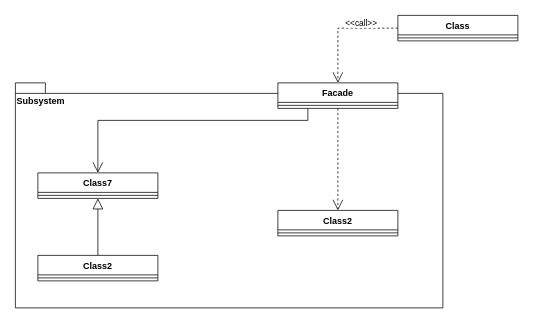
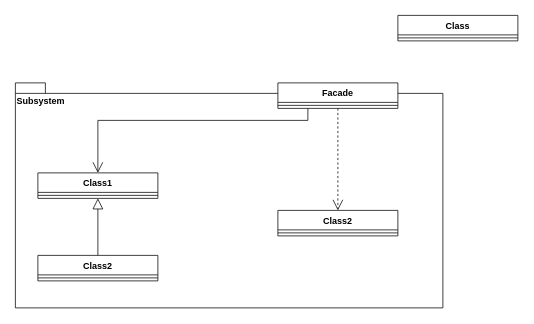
  <mxCell id="0" />
  <mxCell id="1" parent="0" />
  <mxCell id="2" value="Subsystem" style="shape=folder;fontStyle=1;spacingTop=10;tabWidth=40;tabHeight=14;tabPosition=left;html=1;align=left;verticalAlign=top;" parent="1" vertex="1"><mxGeometry x="20" y="110" width="570" height="300" as="geometry" /></mxCell>
- <mxCell id="3" value="Class7" style="swimlane;fontStyle=1;align=center;verticalAlign=top;childLayout=stackLayout;horizontal=1;startSize=26;horizontalStack=0;resizeParent=1;resizeParentMax=0;resizeLast=0;collapsible=1;marginBottom=0;" parent="1" vertex="1"><mxGeometry x="50" y="230" width="160" height="34" as="geometry" /></mxCell>
+ <mxCell id="3" value="Class1" style="swimlane;fontStyle=1;align=center;verticalAlign=top;childLayout=stackLayout;horizontal=1;startSize=26;horizontalStack=0;resizeParent=1;resizeParentMax=0;resizeLast=0;collapsible=1;marginBottom=0;" parent="1" vertex="1"><mxGeometry x="50" y="230" width="160" height="34" as="geometry" /></mxCell>
  <mxCell id="4" value="" style="line;strokeWidth=1;fillColor=none;align=left;verticalAlign=middle;spacingTop=-1;spacingLeft=3;spacingRight=3;rotatable=0;labelPosition=right;points=[];portConstraint=eastwest;" parent="3" vertex="1"><mxGeometry y="26" width="160" height="8" as="geometry" /></mxCell>
  <mxCell id="5" style="edgeStyle=orthogonalEdgeStyle;rounded=0;orthogonalLoop=1;jettySize=auto;html=1;exitX=0.5;exitY=1;exitDx=0;exitDy=0;endArrow=open;endFill=0;endSize=12;dashed=1;" parent="1" source="7" target="12" edge="1"><mxGeometry relative="1" as="geometry" /></mxCell>
  <mxCell id="6" style="edgeStyle=orthogonalEdgeStyle;rounded=0;orthogonalLoop=1;jettySize=auto;html=1;endArrow=open;endFill=0;endSize=12;dashed=0;" parent="1" source="7" target="3" edge="1"><mxGeometry relative="1" as="geometry"><Array as="points"><mxPoint x="410" y="160" /><mxPoint x="130" y="160" /></Array></mxGeometry></mxCell>
  <mxCell id="7" value="Facade" style="swimlane;fontStyle=1;align=center;verticalAlign=top;childLayout=stackLayout;horizontal=1;startSize=26;horizontalStack=0;resizeParent=1;resizeParentMax=0;resizeLast=0;collapsible=1;marginBottom=0;" parent="1" vertex="1"><mxGeometry x="370" y="110" width="160" height="34" as="geometry" /></mxCell>
  <mxCell id="8" value="" style="line;strokeWidth=1;fillColor=none;align=left;verticalAlign=middle;spacingTop=-1;spacingLeft=3;spacingRight=3;rotatable=0;labelPosition=right;points=[];portConstraint=eastwest;" parent="7" vertex="1"><mxGeometry y="26" width="160" height="8" as="geometry" /></mxCell>
  <mxCell id="9" style="edgeStyle=orthogonalEdgeStyle;rounded=0;orthogonalLoop=1;jettySize=auto;html=1;exitX=0.5;exitY=0;exitDx=0;exitDy=0;endSize=12;endArrow=block;endFill=0;" parent="1" source="10" target="3" edge="1"><mxGeometry relative="1" as="geometry" /></mxCell>
  <mxCell id="10" value="Class2" style="swimlane;fontStyle=1;align=center;verticalAlign=top;childLayout=stackLayout;horizontal=1;startSize=26;horizontalStack=0;resizeParent=1;resizeParentMax=0;resizeLast=0;collapsible=1;marginBottom=0;" parent="1" vertex="1"><mxGeometry x="50" y="340" width="160" height="34" as="geometry" /></mxCell>
  <mxCell id="11" value="" style="line;strokeWidth=1;fillColor=none;align=left;verticalAlign=middle;spacingTop=-1;spacingLeft=3;spacingRight=3;rotatable=0;labelPosition=right;points=[];portConstraint=eastwest;" parent="10" vertex="1"><mxGeometry y="26" width="160" height="8" as="geometry" /></mxCell>
  <mxCell id="12" value="Class2" style="swimlane;fontStyle=1;align=center;verticalAlign=top;childLayout=stackLayout;horizontal=1;startSize=26;horizontalStack=0;resizeParent=1;resizeParentMax=0;resizeLast=0;collapsible=1;marginBottom=0;" parent="1" vertex="1"><mxGeometry x="370" y="280" width="160" height="34" as="geometry" /></mxCell>
  <mxCell id="13" value="" style="line;strokeWidth=1;fillColor=none;align=left;verticalAlign=middle;spacingTop=-1;spacingLeft=3;spacingRight=3;rotatable=0;labelPosition=right;points=[];portConstraint=eastwest;" parent="12" vertex="1"><mxGeometry y="26" width="160" height="8" as="geometry" /></mxCell>
- <mxCell id="14" style="edgeStyle=orthogonalEdgeStyle;rounded=0;orthogonalLoop=1;jettySize=auto;html=1;dashed=1;endArrow=open;endFill=0;endSize=12;" parent="1" source="16" target="7" edge="1"><mxGeometry relative="1" as="geometry"><Array as="points"><mxPoint x="450" y="37" /></Array></mxGeometry></mxCell>
- <mxCell id="15" value="&amp;lt;&amp;lt;call&amp;gt;&amp;gt;" style="edgeLabel;html=1;align=center;verticalAlign=middle;resizable=0;points=[];" parent="14" vertex="1" connectable="0"><mxGeometry x="-0.124" y="2" relative="1" as="geometry"><mxPoint x="17" y="-10" as="offset" /></mxGeometry></mxCell>
  <mxCell id="16" value="Class" style="swimlane;fontStyle=1;align=center;verticalAlign=top;childLayout=stackLayout;horizontal=1;startSize=26;horizontalStack=0;resizeParent=1;resizeParentMax=0;resizeLast=0;collapsible=1;marginBottom=0;" parent="1" vertex="1"><mxGeometry x="530" y="20" width="160" height="34" as="geometry" /></mxCell>
  <mxCell id="17" value="" style="line;strokeWidth=1;fillColor=none;align=left;verticalAlign=middle;spacingTop=-1;spacingLeft=3;spacingRight=3;rotatable=0;labelPosition=right;points=[];portConstraint=eastwest;" parent="16" vertex="1"><mxGeometry y="26" width="160" height="8" as="geometry" /></mxCell>
